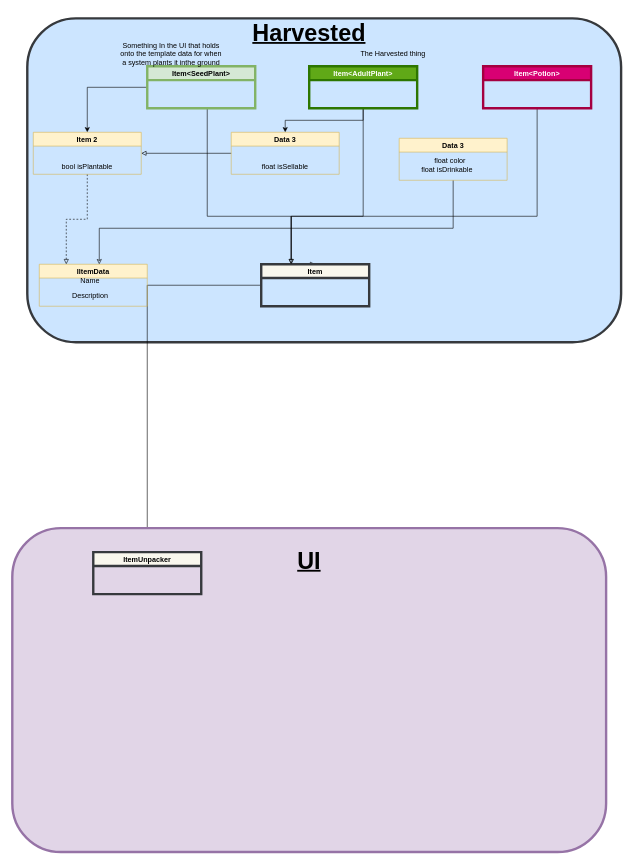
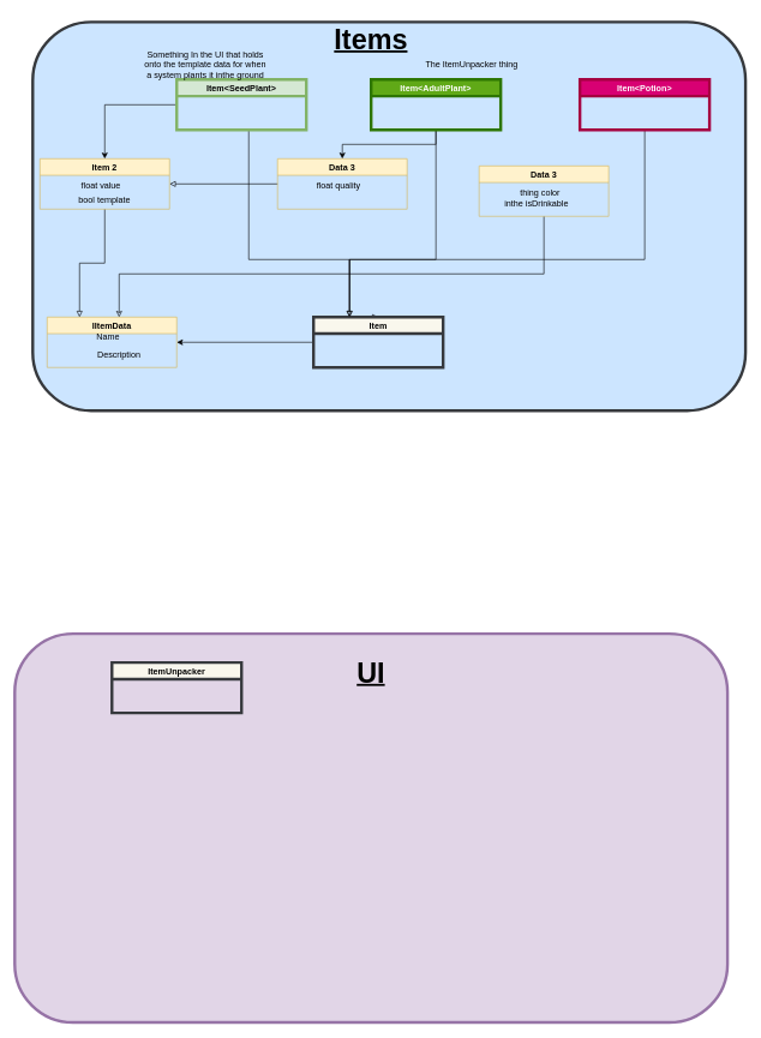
  <mxCell id="0" />
  <mxCell id="1" parent="0" />
  <mxCell id="2" value="" style="rounded=1;whiteSpace=wrap;html=1;strokeColor=#36393d;strokeWidth=4;fillColor=#cce5ff;" parent="1" vertex="1"><mxGeometry x="45" y="30" width="990" height="540" as="geometry" /></mxCell>
  <mxCell id="3" style="edgeStyle=orthogonalEdgeStyle;rounded=0;orthogonalLoop=1;jettySize=auto;html=1;entryX=0.5;entryY=0;entryDx=0;entryDy=0;endArrow=block;endFill=0;" parent="1" source="5" target="13" edge="1"><mxGeometry relative="1" as="geometry"><Array as="points"><mxPoint x="345" y="360" /><mxPoint x="485" y="360" /></Array></mxGeometry></mxCell>
  <mxCell id="4" style="edgeStyle=orthogonalEdgeStyle;rounded=0;orthogonalLoop=1;jettySize=auto;html=1;entryX=0.5;entryY=0;entryDx=0;entryDy=0;" edge="1" parent="1" source="5" target="20"><mxGeometry relative="1" as="geometry" /></mxCell>
  <mxCell id="5" value="Item&lt;SeedPlant&gt;" style="swimlane;strokeWidth=4;fillColor=#d5e8d4;strokeColor=#82b366;startSize=23;" parent="1" vertex="1"><mxGeometry x="245" y="110" width="180" height="70" as="geometry" /></mxCell>
  <mxCell id="6" style="edgeStyle=orthogonalEdgeStyle;rounded=0;orthogonalLoop=1;jettySize=auto;html=1;endArrow=block;endFill=0;" parent="1" source="8" target="13" edge="1"><mxGeometry relative="1" as="geometry"><Array as="points"><mxPoint x="605" y="360" /><mxPoint x="485" y="360" /></Array></mxGeometry></mxCell>
  <mxCell id="7" style="edgeStyle=orthogonalEdgeStyle;rounded=0;orthogonalLoop=1;jettySize=auto;html=1;entryX=0.5;entryY=0;entryDx=0;entryDy=0;" edge="1" parent="1" source="8" target="24"><mxGeometry relative="1" as="geometry" /></mxCell>
  <mxCell id="8" value="Item&lt;AdultPlant&gt;" style="swimlane;strokeWidth=4;fillColor=#60a917;strokeColor=#2D7600;fontColor=#ffffff;" parent="1" vertex="1"><mxGeometry x="515" y="110" width="180" height="70" as="geometry" /></mxCell>
- <mxCell id="9" value="The Harvested thing" style="text;html=1;strokeColor=none;fillColor=none;align=center;verticalAlign=middle;whiteSpace=wrap;rounded=0;" parent="1" vertex="1"><mxGeometry x="565" y="80" width="180" height="20" as="geometry" /></mxCell>
+ <mxCell id="9" value="The ItemUnpacker thing" style="text;html=1;strokeColor=none;fillColor=none;align=center;verticalAlign=middle;whiteSpace=wrap;rounded=0;" parent="1" vertex="1"><mxGeometry x="565" y="80" width="180" height="20" as="geometry" /></mxCell>
  <mxCell id="10" value="Something In the UI that holds onto the template data for when a system plants it inthe ground" style="text;html=1;strokeColor=none;fillColor=none;align=center;verticalAlign=middle;whiteSpace=wrap;rounded=0;" parent="1" vertex="1"><mxGeometry x="195" y="80" width="180" height="20" as="geometry" /></mxCell>
- <mxCell id="11" value="&lt;font style=&quot;font-size: 39px&quot;&gt;&lt;b&gt;&lt;u&gt;Harvested&lt;/u&gt;&lt;/b&gt;&lt;/font&gt;" style="text;html=1;strokeColor=none;fillColor=none;align=center;verticalAlign=middle;whiteSpace=wrap;rounded=0;" parent="1" vertex="1"><mxGeometry x="285" y="20" width="460" height="70" as="geometry" /></mxCell>
- <mxCell id="12" style="edgeStyle=orthogonalEdgeStyle;rounded=0;orthogonalLoop=1;jettySize=auto;html=1;" edge="1" parent="1" source="13" target="33"><mxGeometry relative="1" as="geometry" /></mxCell>
+ <mxCell id="11" value="&lt;font style=&quot;font-size: 39px&quot;&gt;&lt;b&gt;&lt;u&gt;Items&lt;/u&gt;&lt;/b&gt;&lt;/font&gt;" style="text;html=1;strokeColor=none;fillColor=none;align=center;verticalAlign=middle;whiteSpace=wrap;rounded=0;" parent="1" vertex="1"><mxGeometry x="285" y="20" width="460" height="70" as="geometry" /></mxCell>
+ <mxCell id="12" style="edgeStyle=orthogonalEdgeStyle;rounded=0;orthogonalLoop=1;jettySize=auto;html=1;" edge="1" parent="1" source="13" target="16"><mxGeometry relative="1" as="geometry" /></mxCell>
  <mxCell id="13" value="Item" style="swimlane;strokeWidth=4;fillColor=#f9f7ed;strokeColor=#36393d;startSize=23;" parent="1" vertex="1"><mxGeometry x="435" y="440" width="180" height="70" as="geometry" /></mxCell>
  <mxCell id="14" style="edgeStyle=orthogonalEdgeStyle;rounded=0;orthogonalLoop=1;jettySize=auto;html=1;endArrow=block;endFill=0;" parent="1" source="15" target="13" edge="1"><mxGeometry relative="1" as="geometry"><Array as="points"><mxPoint x="895" y="360" /><mxPoint x="485" y="360" /></Array></mxGeometry></mxCell>
  <mxCell id="15" value="Item&lt;Potion&gt;" style="swimlane;strokeWidth=4;fillColor=#d80073;strokeColor=#A50040;fontColor=#ffffff;" parent="1" vertex="1"><mxGeometry x="805" y="110" width="180" height="70" as="geometry" /></mxCell>
  <mxCell id="16" value="IItemData" style="swimlane;strokeWidth=1;fillColor=#fff2cc;strokeColor=#d6b656;startSize=23;" vertex="1" parent="1"><mxGeometry x="65" y="440" width="180" height="70" as="geometry" /></mxCell>
  <mxCell id="17" value="Name" style="text;html=1;strokeColor=none;fillColor=none;align=center;verticalAlign=middle;whiteSpace=wrap;rounded=0;" vertex="1" parent="16"><mxGeometry x="35" y="20" width="100" height="15" as="geometry" /></mxCell>
- <mxCell id="18" value="Description" style="text;html=1;strokeColor=none;fillColor=none;align=center;verticalAlign=middle;whiteSpace=wrap;rounded=0;" vertex="1" parent="16"><mxGeometry x="35" y="45" width="100" height="15" as="geometry" /></mxCell>
- <mxCell id="19" style="edgeStyle=orthogonalEdgeStyle;rounded=0;orthogonalLoop=1;jettySize=auto;html=1;entryX=0.25;entryY=0;entryDx=0;entryDy=0;endArrow=block;endFill=0;dashed=1;" edge="1" parent="1" source="20" target="16"><mxGeometry relative="1" as="geometry" /></mxCell>
+ <mxCell id="18" value="Description" style="text;html=1;strokeColor=none;fillColor=none;align=center;verticalAlign=middle;whiteSpace=wrap;rounded=0;" vertex="1" parent="16"><mxGeometry x="50" y="45" width="100" height="15" as="geometry" /></mxCell>
+ <mxCell id="19" style="edgeStyle=orthogonalEdgeStyle;rounded=0;orthogonalLoop=1;jettySize=auto;html=1;entryX=0.25;entryY=0;entryDx=0;entryDy=0;endArrow=block;endFill=0;" edge="1" parent="1" source="20" target="16"><mxGeometry relative="1" as="geometry" /></mxCell>
  <mxCell id="20" value="Item 2" style="swimlane;strokeWidth=1;fillColor=#fff2cc;strokeColor=#d6b656;startSize=23;" vertex="1" parent="1"><mxGeometry x="55" y="220" width="180" height="70" as="geometry" /></mxCell>
- <mxCell id="22" value="bool isPlantable" style="text;html=1;strokeColor=none;fillColor=none;align=center;verticalAlign=middle;whiteSpace=wrap;rounded=0;" vertex="1" parent="1"><mxGeometry x="95" y="270" width="100" height="15" as="geometry" /></mxCell>
+ <mxCell id="21" value="float value" style="text;html=1;strokeColor=none;fillColor=none;align=center;verticalAlign=middle;whiteSpace=wrap;rounded=0;" vertex="1" parent="20"><mxGeometry x="35" y="30" width="100" height="15" as="geometry" /></mxCell>
+ <mxCell id="22" value="bool template" style="text;html=1;strokeColor=none;fillColor=none;align=center;verticalAlign=middle;whiteSpace=wrap;rounded=0;" vertex="1" parent="1"><mxGeometry x="95" y="270" width="100" height="15" as="geometry" /></mxCell>
  <mxCell id="23" style="edgeStyle=orthogonalEdgeStyle;rounded=0;orthogonalLoop=1;jettySize=auto;html=1;entryX=1;entryY=0.5;entryDx=0;entryDy=0;endArrow=block;endFill=0;" edge="1" parent="1" source="24" target="20"><mxGeometry relative="1" as="geometry" /></mxCell>
  <mxCell id="24" value="Data 3" style="swimlane;strokeWidth=1;fillColor=#fff2cc;strokeColor=#d6b656;startSize=23;" vertex="1" parent="1"><mxGeometry x="385" y="220" width="180" height="70" as="geometry" /></mxCell>
- <mxCell id="26" value="float isSellable" style="text;html=1;strokeColor=none;fillColor=none;align=center;verticalAlign=middle;whiteSpace=wrap;rounded=0;" vertex="1" parent="1"><mxGeometry x="425" y="270" width="100" height="15" as="geometry" /></mxCell>
+ <mxCell id="25" value="float quality" style="text;html=1;strokeColor=none;fillColor=none;align=center;verticalAlign=middle;whiteSpace=wrap;rounded=0;" vertex="1" parent="24"><mxGeometry x="35" y="30" width="100" height="15" as="geometry" /></mxCell>
  <mxCell id="27" style="edgeStyle=orthogonalEdgeStyle;rounded=0;orthogonalLoop=1;jettySize=auto;html=1;endArrow=classic;endFill=0;" edge="1" parent="1" source="28" target="16"><mxGeometry relative="1" as="geometry"><Array as="points"><mxPoint x="755" y="380" /><mxPoint x="165" y="380" /></Array></mxGeometry></mxCell>
  <mxCell id="28" value="Data 3" style="swimlane;strokeWidth=1;fillColor=#fff2cc;strokeColor=#d6b656;startSize=23;" vertex="1" parent="1"><mxGeometry x="665" y="230" width="180" height="70" as="geometry" /></mxCell>
- <mxCell id="29" value="float color" style="text;html=1;strokeColor=none;fillColor=none;align=center;verticalAlign=middle;whiteSpace=wrap;rounded=0;" vertex="1" parent="28"><mxGeometry x="35" y="30" width="100" height="15" as="geometry" /></mxCell>
- <mxCell id="30" value="float isDrinkable" style="text;html=1;strokeColor=none;fillColor=none;align=center;verticalAlign=middle;whiteSpace=wrap;rounded=0;" vertex="1" parent="1"><mxGeometry x="695" y="275" width="100" height="15" as="geometry" /></mxCell>
+ <mxCell id="29" value="thing color" style="text;html=1;strokeColor=none;fillColor=none;align=center;verticalAlign=middle;whiteSpace=wrap;rounded=0;" vertex="1" parent="28"><mxGeometry x="35" y="30" width="100" height="15" as="geometry" /></mxCell>
+ <mxCell id="30" value="inthe isDrinkable" style="text;html=1;strokeColor=none;fillColor=none;align=center;verticalAlign=middle;whiteSpace=wrap;rounded=0;" vertex="1" parent="1"><mxGeometry x="695" y="275" width="100" height="15" as="geometry" /></mxCell>
  <mxCell id="31" value="" style="rounded=1;whiteSpace=wrap;html=1;strokeColor=#9673a6;strokeWidth=4;fillColor=#e1d5e7;" vertex="1" parent="1"><mxGeometry x="20" y="880" width="990" height="540" as="geometry" /></mxCell>
  <mxCell id="32" value="&lt;font style=&quot;font-size: 39px&quot;&gt;&lt;b&gt;&lt;u&gt;UI&lt;/u&gt;&lt;/b&gt;&lt;/font&gt;" style="text;html=1;strokeColor=none;fillColor=none;align=center;verticalAlign=middle;whiteSpace=wrap;rounded=0;" vertex="1" parent="1"><mxGeometry x="285" y="900" width="460" height="70" as="geometry" /></mxCell>
  <mxCell id="33" value="ItemUnpacker" style="swimlane;strokeWidth=4;fillColor=#f9f7ed;strokeColor=#36393d;startSize=23;" vertex="1" parent="1"><mxGeometry x="155" y="920" width="180" height="70" as="geometry" /></mxCell>
